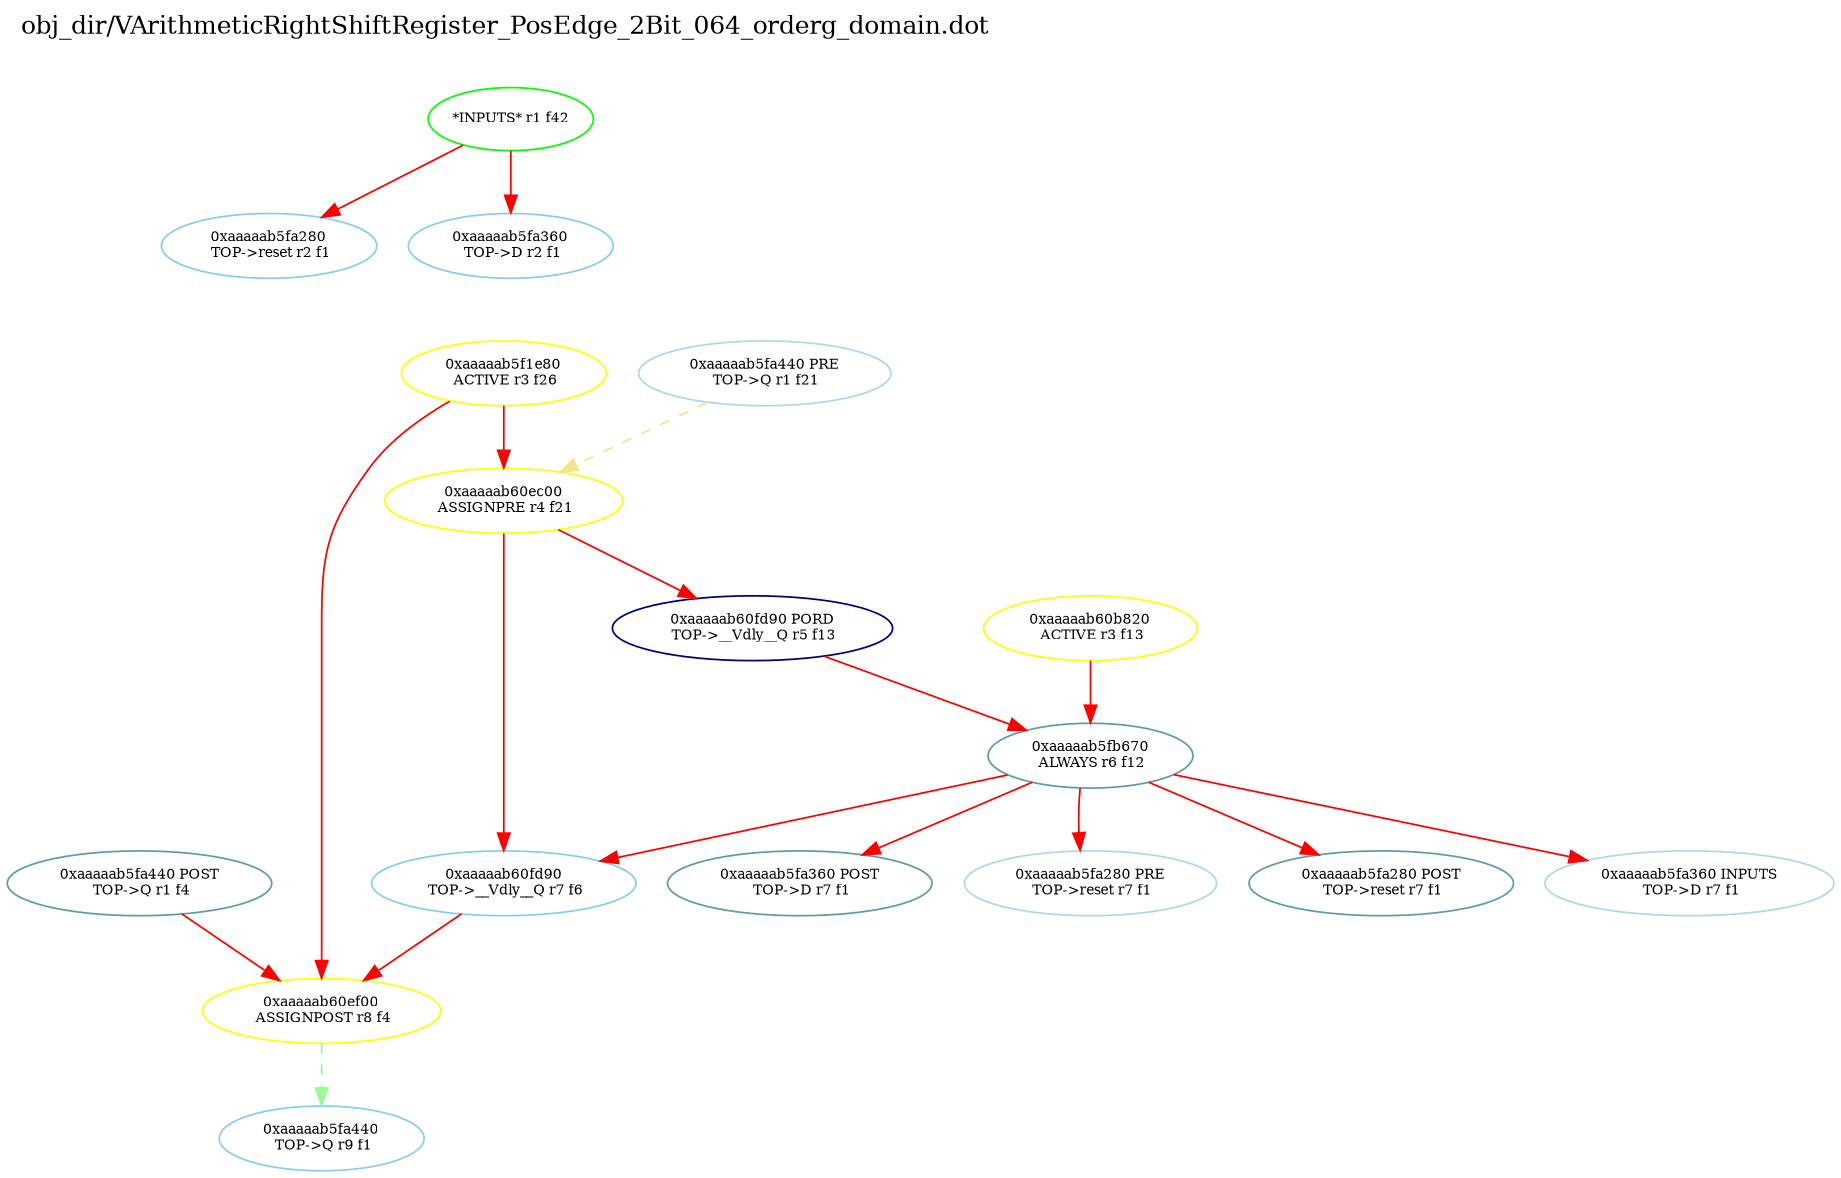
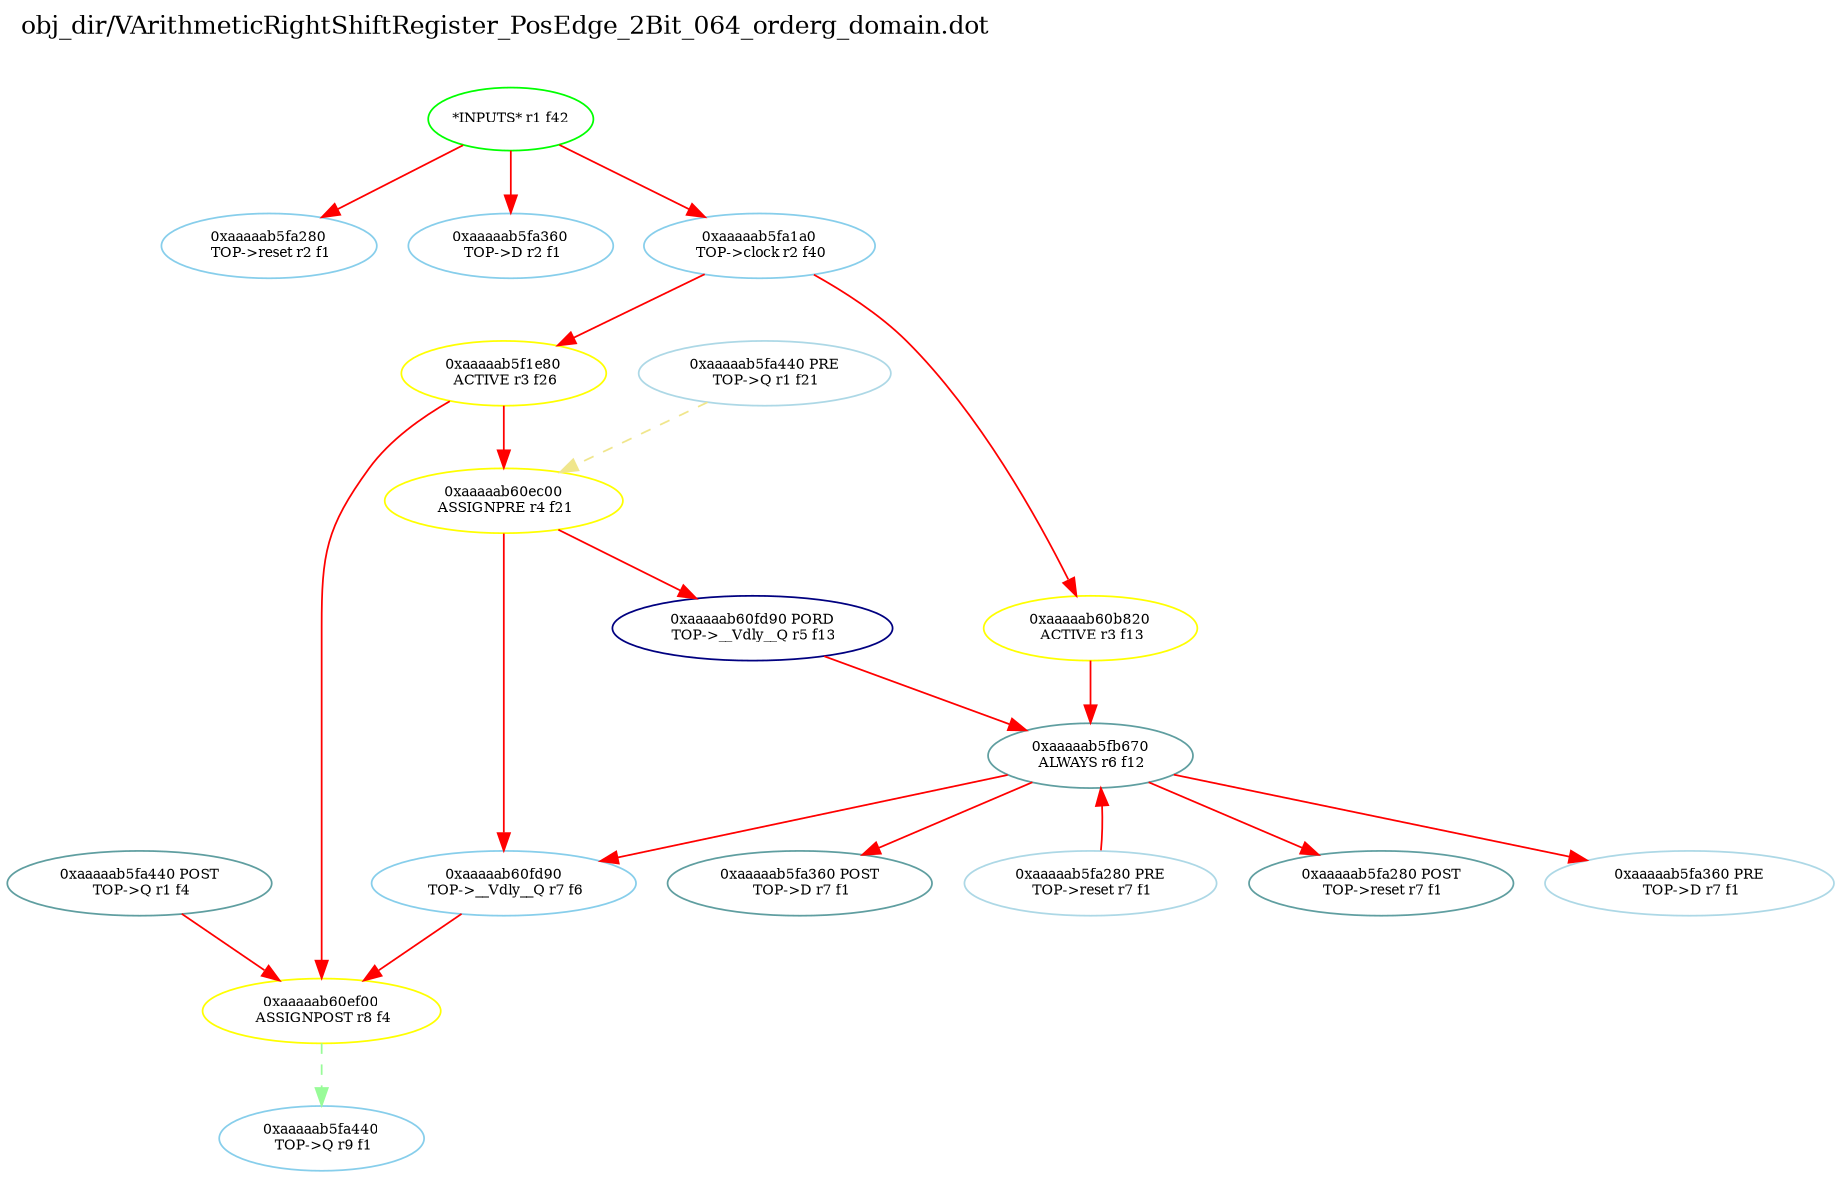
  digraph {
    label="obj_dir/VArithmeticRightShiftRegister_PosEdge_2Bit_064_orderg_domain.dot"
    labeljust=l
    labelloc=t
    rankdir=TB
    node [color=skyblue fontsize=8]
    edge [color=red fontsize=8 weight=32]
    n1 [color=CadetBlue label="0xaaaaab5fa440 POST\n TOP->Q r1 f4"]
    n2 [color=yellow label="0xaaaaab60ef00\n ASSIGNPOST r8 f4"]
    n3 [label="0xaaaaab5fa440\n TOP->Q r9 f1"]
    n4 [color=lightblue label="0xaaaaab5fa440 PRE\n TOP->Q r1 f21"]
    n5 [color=yellow label="0xaaaaab60ec00\n ASSIGNPRE r4 f21"]
    n6 [color=NavyBlue label="0xaaaaab60fd90 PORD\n TOP->__Vdly__Q r5 f13"]
    n7 [label="0xaaaaab60fd90\n TOP->__Vdly__Q r7 f6"]
    n8 [color=green label="*INPUTS* r1 f42"]
    n9 [label="0xaaaaab5fa280\n TOP->reset r2 f1"]
    n10 [label="0xaaaaab5fa360\n TOP->D r2 f1"]
+   n11 [label="0xaaaaab5fa1a0\n TOP->clock r2 f40"]
    n12 [color=yellow label="0xaaaaab60b820\n ACTIVE r3 f13"]
    n13 [color=yellow label="0xaaaaab5f1e80\n ACTIVE r3 f26"]
    n14 [color=CadetBlue label="0xaaaaab5fb670\n ALWAYS r6 f12"]
    n15 [color=lightblue label="0xaaaaab5fa280 PRE\n TOP->reset r7 f1"]
    n16 [color=CadetBlue label="0xaaaaab5fa280 POST\n TOP->reset r7 f1"]
-   n17 [color=lightblue label="0xaaaaab5fa360 INPUTS\n TOP->D r7 f1"]
+   n17 [color=lightblue label="0xaaaaab5fa360 PRE\n TOP->D r7 f1"]
    n18 [color=CadetBlue label="0xaaaaab5fa360 POST\n TOP->D r7 f1"]
    n1 -> n2 [weight=2]
    n2 -> n3 [color=PaleGreen style=dashed weight=1]
    n4 -> n5 [color=khaki style=dashed weight=3]
    n5 -> n6
    n5 -> n7
    n6 -> n14
    n7 -> n2 [weight=8]
    n8 -> n9 [weight=1]
    n8 -> n10 [weight=1]
+   n8 -> n11 [weight=1]
+   n11 -> n12 [weight=8]
+   n11 -> n13 [weight=8]
    n12 -> n14
    n13 -> n2
    n13 -> n5
    n14 -> n7
-   n14 -> n15
+   n15 -> n14
    n14 -> n16 [weight=2]
    n14 -> n17
    n14 -> n18 [weight=2]
  }
